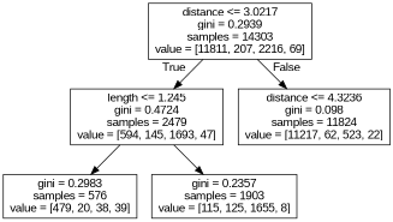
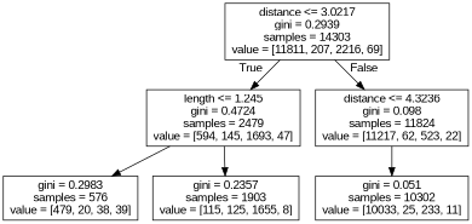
  digraph {
    fontname="Liberation Sans"
    node [fontname="Liberation Sans" shape=box]
    edge [fontname="Liberation Sans"]
    n1 [label="distance <= 3.0217\ngini = 0.2939\nsamples = 14303\nvalue = [11811, 207, 2216, 69]"]
    n2 [label="length <= 1.245\ngini = 0.4724\nsamples = 2479\nvalue = [594, 145, 1693, 47]"]
    n3 [label="distance <= 4.3236\ngini = 0.098\nsamples = 11824\nvalue = [11217, 62, 523, 22]"]
    n4 [label="gini = 0.2983\nsamples = 576\nvalue = [479, 20, 38, 39]"]
    n5 [label="gini = 0.2357\nsamples = 1903\nvalue = [115, 125, 1655, 8]"]
+   n6 [label="gini = 0.051\nsamples = 10302\nvalue = [10033, 25, 233, 11]"]
    n1 -> n2 [headlabel=True labelangle=45 labeldistance=2.5]
    n1 -> n3 [headlabel=False labelangle=-45 labeldistance=2.5]
    n2 -> n4
    n2 -> n5
+   n3 -> n6
  }
